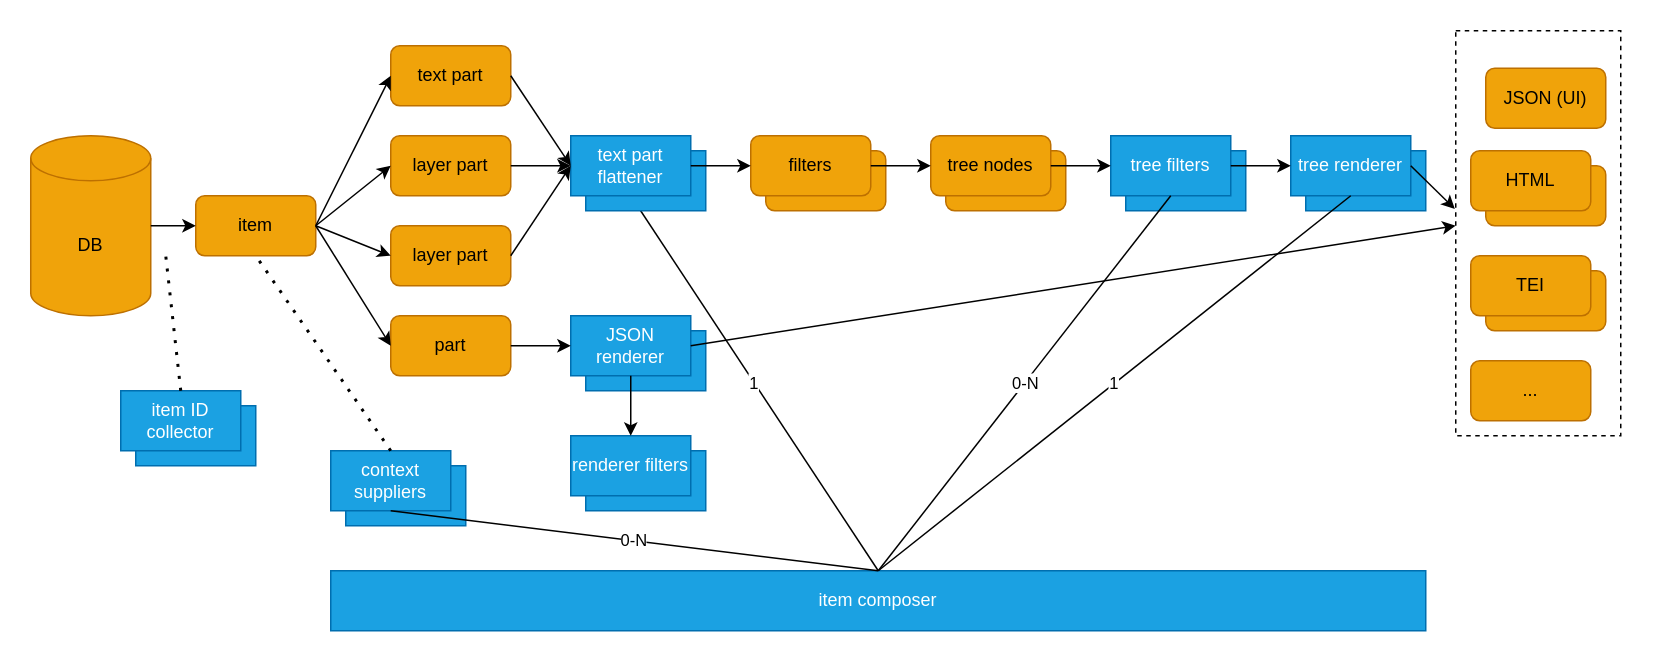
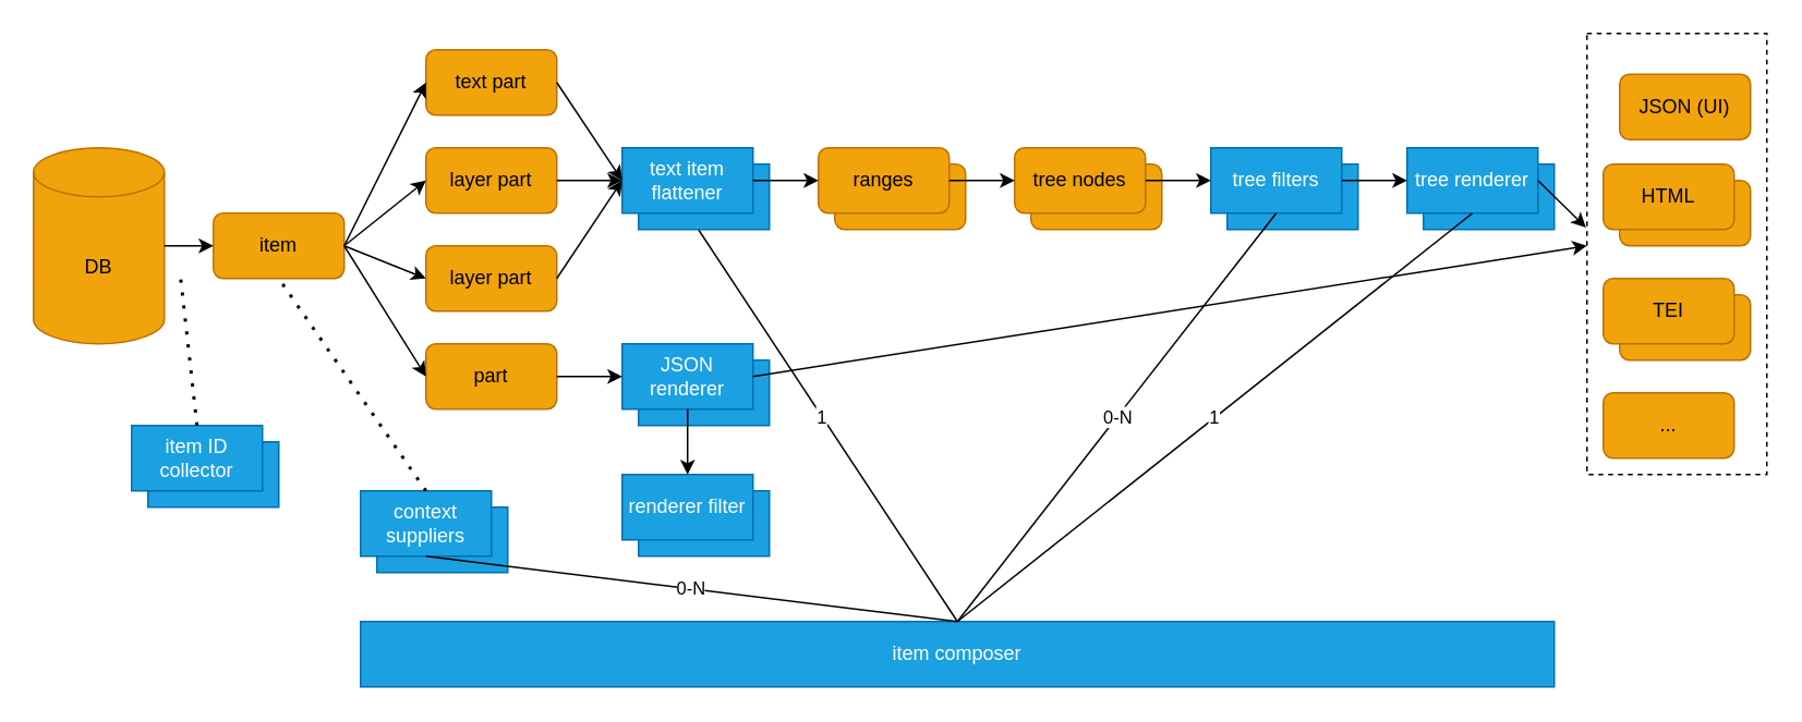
  <mxCell id="0" />
  <mxCell id="1" parent="0" />
  <mxCell id="2" value="1" style="endArrow=none;html=1;rounded=0;exitX=0.5;exitY=0;exitDx=0;exitDy=0;entryX=0.5;entryY=1;entryDx=0;entryDy=0;" edge="1" parent="1" source="51" target="17"><mxGeometry width="50" height="50" relative="1" as="geometry"><mxPoint x="470" y="430" as="sourcePoint" /><mxPoint x="270" y="350" as="targetPoint" /></mxGeometry></mxCell>
  <mxCell id="3" value="" style="rounded=0;whiteSpace=wrap;html=1;fillColor=none;dashed=1;" vertex="1" parent="1"><mxGeometry x="970" y="20" width="110" height="270" as="geometry" /></mxCell>
  <mxCell id="4" value="" style="rounded=1;whiteSpace=wrap;html=1;fillColor=#f0a30a;fontColor=#000000;strokeColor=#BD7000;" vertex="1" parent="1"><mxGeometry x="990" y="180" width="80" height="40" as="geometry" /></mxCell>
  <mxCell id="5" value="" style="rounded=1;whiteSpace=wrap;html=1;fillColor=#f0a30a;fontColor=#000000;strokeColor=#BD7000;" vertex="1" parent="1"><mxGeometry x="990" y="110" width="80" height="40" as="geometry" /></mxCell>
  <mxCell id="6" value="" style="rounded=0;whiteSpace=wrap;html=1;fillColor=#1ba1e2;fontColor=#ffffff;strokeColor=#006EAF;" vertex="1" parent="1"><mxGeometry x="870" y="100" width="80" height="40" as="geometry" /></mxCell>
  <mxCell id="7" value="" style="rounded=0;whiteSpace=wrap;html=1;fillColor=#1ba1e2;fontColor=#ffffff;strokeColor=#006EAF;" vertex="1" parent="1"><mxGeometry x="390" y="100" width="80" height="40" as="geometry" /></mxCell>
  <mxCell id="8" value="" style="rounded=0;whiteSpace=wrap;html=1;fillColor=#1ba1e2;fontColor=#ffffff;strokeColor=#006EAF;" vertex="1" parent="1"><mxGeometry x="750" y="100" width="80" height="40" as="geometry" /></mxCell>
  <mxCell id="9" value="" style="rounded=1;whiteSpace=wrap;html=1;fillColor=#f0a30a;fontColor=#000000;strokeColor=#BD7000;" vertex="1" parent="1"><mxGeometry x="630" y="100" width="80" height="40" as="geometry" /></mxCell>
  <mxCell id="10" value="" style="rounded=1;whiteSpace=wrap;html=1;fillColor=#f0a30a;fontColor=#000000;strokeColor=#BD7000;" vertex="1" parent="1"><mxGeometry x="510" y="100" width="80" height="40" as="geometry" /></mxCell>
  <mxCell id="11" value="DB" style="shape=cylinder3;whiteSpace=wrap;html=1;boundedLbl=1;backgroundOutline=1;size=15;fillColor=#f0a30a;fontColor=#000000;strokeColor=#BD7000;" vertex="1" parent="1"><mxGeometry x="20" y="90" width="80" height="120" as="geometry" /></mxCell>
  <mxCell id="12" value="item" style="rounded=1;whiteSpace=wrap;html=1;fillColor=#f0a30a;fontColor=#000000;strokeColor=#BD7000;" vertex="1" parent="1"><mxGeometry x="130" y="130" width="80" height="40" as="geometry" /></mxCell>
  <mxCell id="13" value="text part" style="rounded=1;whiteSpace=wrap;html=1;fillColor=#f0a30a;fontColor=#000000;strokeColor=#BD7000;" vertex="1" parent="1"><mxGeometry x="260" y="30" width="80" height="40" as="geometry" /></mxCell>
  <mxCell id="14" value="layer part" style="rounded=1;whiteSpace=wrap;html=1;fillColor=#f0a30a;fontColor=#000000;strokeColor=#BD7000;" vertex="1" parent="1"><mxGeometry x="260" y="90" width="80" height="40" as="geometry" /></mxCell>
  <mxCell id="15" value="layer part" style="rounded=1;whiteSpace=wrap;html=1;fillColor=#f0a30a;fontColor=#000000;strokeColor=#BD7000;" vertex="1" parent="1"><mxGeometry x="260" y="150" width="80" height="40" as="geometry" /></mxCell>
  <mxCell id="16" value="part" style="rounded=1;whiteSpace=wrap;html=1;fillColor=#f0a30a;fontColor=#000000;strokeColor=#BD7000;" vertex="1" parent="1"><mxGeometry x="260" y="210" width="80" height="40" as="geometry" /></mxCell>
- <mxCell id="17" value="text part flattener" style="rounded=0;whiteSpace=wrap;html=1;fillColor=#1ba1e2;fontColor=#ffffff;strokeColor=#006EAF;" vertex="1" parent="1"><mxGeometry x="380" y="90" width="80" height="40" as="geometry" /></mxCell>
- <mxCell id="18" value="filters" style="rounded=1;whiteSpace=wrap;html=1;fillColor=#f0a30a;fontColor=#000000;strokeColor=#BD7000;" vertex="1" parent="1"><mxGeometry x="500" y="90" width="80" height="40" as="geometry" /></mxCell>
+ <mxCell id="17" value="text item flattener" style="rounded=0;whiteSpace=wrap;html=1;fillColor=#1ba1e2;fontColor=#ffffff;strokeColor=#006EAF;" vertex="1" parent="1"><mxGeometry x="380" y="90" width="80" height="40" as="geometry" /></mxCell>
+ <mxCell id="18" value="ranges" style="rounded=1;whiteSpace=wrap;html=1;fillColor=#f0a30a;fontColor=#000000;strokeColor=#BD7000;" vertex="1" parent="1"><mxGeometry x="500" y="90" width="80" height="40" as="geometry" /></mxCell>
  <mxCell id="19" value="tree nodes" style="rounded=1;whiteSpace=wrap;html=1;fillColor=#f0a30a;fontColor=#000000;strokeColor=#BD7000;" vertex="1" parent="1"><mxGeometry x="620" y="90" width="80" height="40" as="geometry" /></mxCell>
  <mxCell id="20" value="tree filters" style="rounded=0;whiteSpace=wrap;html=1;fillColor=#1ba1e2;fontColor=#ffffff;strokeColor=#006EAF;" vertex="1" parent="1"><mxGeometry x="740" y="90" width="80" height="40" as="geometry" /></mxCell>
  <mxCell id="21" value="tree renderer" style="rounded=0;whiteSpace=wrap;html=1;fillColor=#1ba1e2;fontColor=#ffffff;strokeColor=#006EAF;" vertex="1" parent="1"><mxGeometry x="860" y="90" width="80" height="40" as="geometry" /></mxCell>
  <mxCell id="22" value="JSON (UI)" style="rounded=1;whiteSpace=wrap;html=1;fillColor=#f0a30a;fontColor=#000000;strokeColor=#BD7000;" vertex="1" parent="1"><mxGeometry x="990" y="45" width="80" height="40" as="geometry" /></mxCell>
  <mxCell id="23" value="HTML" style="rounded=1;whiteSpace=wrap;html=1;fillColor=#f0a30a;fontColor=#000000;strokeColor=#BD7000;" vertex="1" parent="1"><mxGeometry x="980" y="100" width="80" height="40" as="geometry" /></mxCell>
  <mxCell id="24" value="TEI" style="rounded=1;whiteSpace=wrap;html=1;fillColor=#f0a30a;fontColor=#000000;strokeColor=#BD7000;" vertex="1" parent="1"><mxGeometry x="980" y="170" width="80" height="40" as="geometry" /></mxCell>
  <mxCell id="25" value="" style="rounded=0;whiteSpace=wrap;html=1;fillColor=#1ba1e2;fontColor=#ffffff;strokeColor=#006EAF;" vertex="1" parent="1"><mxGeometry x="390" y="220" width="80" height="40" as="geometry" /></mxCell>
  <mxCell id="26" value="JSON renderer" style="rounded=0;whiteSpace=wrap;html=1;fillColor=#1ba1e2;fontColor=#ffffff;strokeColor=#006EAF;" vertex="1" parent="1"><mxGeometry x="380" y="210" width="80" height="40" as="geometry" /></mxCell>
  <mxCell id="27" value="" style="rounded=0;whiteSpace=wrap;html=1;fillColor=#1ba1e2;fontColor=#ffffff;strokeColor=#006EAF;" vertex="1" parent="1"><mxGeometry x="390" y="300" width="80" height="40" as="geometry" /></mxCell>
- <mxCell id="28" value="renderer filters" style="rounded=0;whiteSpace=wrap;html=1;fillColor=#1ba1e2;fontColor=#ffffff;strokeColor=#006EAF;" vertex="1" parent="1"><mxGeometry x="380" y="290" width="80" height="40" as="geometry" /></mxCell>
+ <mxCell id="28" value="renderer filter" style="rounded=0;whiteSpace=wrap;html=1;fillColor=#1ba1e2;fontColor=#ffffff;strokeColor=#006EAF;" vertex="1" parent="1"><mxGeometry x="380" y="290" width="80" height="40" as="geometry" /></mxCell>
  <mxCell id="29" value="" style="rounded=0;whiteSpace=wrap;html=1;fillColor=#1ba1e2;fontColor=#ffffff;strokeColor=#006EAF;" vertex="1" parent="1"><mxGeometry x="90" y="270" width="80" height="40" as="geometry" /></mxCell>
  <mxCell id="30" value="item ID collector" style="rounded=0;whiteSpace=wrap;html=1;fillColor=#1ba1e2;fontColor=#ffffff;strokeColor=#006EAF;" vertex="1" parent="1"><mxGeometry x="80" y="260" width="80" height="40" as="geometry" /></mxCell>
  <mxCell id="31" value="" style="endArrow=classic;html=1;rounded=0;exitX=1;exitY=0.5;exitDx=0;exitDy=0;exitPerimeter=0;entryX=0;entryY=0.5;entryDx=0;entryDy=0;" edge="1" parent="1" source="11" target="12"><mxGeometry width="50" height="50" relative="1" as="geometry"><mxPoint x="610" y="420" as="sourcePoint" /><mxPoint x="660" y="370" as="targetPoint" /></mxGeometry></mxCell>
  <mxCell id="32" value="" style="endArrow=classic;html=1;rounded=0;exitX=1;exitY=0.5;exitDx=0;exitDy=0;entryX=0;entryY=0.5;entryDx=0;entryDy=0;" edge="1" parent="1" source="12" target="13"><mxGeometry width="50" height="50" relative="1" as="geometry"><mxPoint x="110" y="113" as="sourcePoint" /><mxPoint x="140" y="113" as="targetPoint" /></mxGeometry></mxCell>
  <mxCell id="33" value="" style="endArrow=classic;html=1;rounded=0;exitX=1;exitY=0.5;exitDx=0;exitDy=0;entryX=0;entryY=0.5;entryDx=0;entryDy=0;" edge="1" parent="1" source="12" target="14"><mxGeometry width="50" height="50" relative="1" as="geometry"><mxPoint x="220" y="160" as="sourcePoint" /><mxPoint x="270" y="60" as="targetPoint" /></mxGeometry></mxCell>
  <mxCell id="34" value="" style="endArrow=classic;html=1;rounded=0;exitX=1;exitY=0.5;exitDx=0;exitDy=0;entryX=0;entryY=0.5;entryDx=0;entryDy=0;" edge="1" parent="1" source="12" target="15"><mxGeometry width="50" height="50" relative="1" as="geometry"><mxPoint x="230" y="170" as="sourcePoint" /><mxPoint x="280" y="70" as="targetPoint" /></mxGeometry></mxCell>
  <mxCell id="35" value="" style="endArrow=classic;html=1;rounded=0;exitX=1;exitY=0.5;exitDx=0;exitDy=0;entryX=0;entryY=0.5;entryDx=0;entryDy=0;" edge="1" parent="1" source="12" target="16"><mxGeometry width="50" height="50" relative="1" as="geometry"><mxPoint x="240" y="180" as="sourcePoint" /><mxPoint x="290" y="80" as="targetPoint" /></mxGeometry></mxCell>
  <mxCell id="36" value="" style="endArrow=classic;html=1;rounded=0;exitX=1;exitY=0.5;exitDx=0;exitDy=0;entryX=0;entryY=0.5;entryDx=0;entryDy=0;" edge="1" parent="1" source="13" target="17"><mxGeometry width="50" height="50" relative="1" as="geometry"><mxPoint x="260" y="200" as="sourcePoint" /><mxPoint x="310" y="100" as="targetPoint" /></mxGeometry></mxCell>
  <mxCell id="37" value="" style="endArrow=classic;html=1;rounded=0;exitX=1;exitY=0.5;exitDx=0;exitDy=0;entryX=0;entryY=0.5;entryDx=0;entryDy=0;" edge="1" parent="1" source="14" target="17"><mxGeometry width="50" height="50" relative="1" as="geometry"><mxPoint x="270" y="210" as="sourcePoint" /><mxPoint x="320" y="110" as="targetPoint" /></mxGeometry></mxCell>
  <mxCell id="38" value="" style="endArrow=classic;html=1;rounded=0;exitX=1;exitY=0.5;exitDx=0;exitDy=0;entryX=0;entryY=0.5;entryDx=0;entryDy=0;" edge="1" parent="1" source="15" target="17"><mxGeometry width="50" height="50" relative="1" as="geometry"><mxPoint x="280" y="220" as="sourcePoint" /><mxPoint x="330" y="120" as="targetPoint" /></mxGeometry></mxCell>
  <mxCell id="39" value="" style="endArrow=classic;html=1;rounded=0;exitX=1;exitY=0.5;exitDx=0;exitDy=0;entryX=0;entryY=0.5;entryDx=0;entryDy=0;" edge="1" parent="1" source="16" target="26"><mxGeometry width="50" height="50" relative="1" as="geometry"><mxPoint x="290" y="230" as="sourcePoint" /><mxPoint x="340" y="130" as="targetPoint" /></mxGeometry></mxCell>
  <mxCell id="40" value="" style="endArrow=classic;html=1;rounded=0;exitX=0.5;exitY=1;exitDx=0;exitDy=0;entryX=0.5;entryY=0;entryDx=0;entryDy=0;" edge="1" parent="1" source="26" target="28"><mxGeometry width="50" height="50" relative="1" as="geometry"><mxPoint x="300" y="240" as="sourcePoint" /><mxPoint x="350" y="140" as="targetPoint" /></mxGeometry></mxCell>
  <mxCell id="41" value="" style="endArrow=none;dashed=1;html=1;dashPattern=1 3;strokeWidth=2;rounded=0;exitX=0.5;exitY=0;exitDx=0;exitDy=0;" edge="1" parent="1" source="30"><mxGeometry width="50" height="50" relative="1" as="geometry"><mxPoint x="610" y="420" as="sourcePoint" /><mxPoint x="110" y="170" as="targetPoint" /></mxGeometry></mxCell>
  <mxCell id="42" value="" style="endArrow=classic;html=1;rounded=0;" edge="1" parent="1" source="17" target="18"><mxGeometry width="50" height="50" relative="1" as="geometry"><mxPoint x="460" y="110" as="sourcePoint" /><mxPoint x="500" y="110" as="targetPoint" /></mxGeometry></mxCell>
  <mxCell id="43" value="" style="endArrow=classic;html=1;rounded=0;entryX=0;entryY=0.5;entryDx=0;entryDy=0;exitX=1;exitY=0.5;exitDx=0;exitDy=0;" edge="1" parent="1" source="18" target="19"><mxGeometry width="50" height="50" relative="1" as="geometry"><mxPoint x="565" y="109.71" as="sourcePoint" /><mxPoint x="605" y="109.71" as="targetPoint" /></mxGeometry></mxCell>
  <mxCell id="44" value="" style="endArrow=classic;html=1;rounded=0;entryX=0;entryY=0.5;entryDx=0;entryDy=0;exitX=1;exitY=0.5;exitDx=0;exitDy=0;" edge="1" parent="1" source="19" target="20"><mxGeometry width="50" height="50" relative="1" as="geometry"><mxPoint x="480" y="130" as="sourcePoint" /><mxPoint x="520" y="130" as="targetPoint" /></mxGeometry></mxCell>
  <mxCell id="45" value="" style="endArrow=classic;html=1;rounded=0;entryX=0;entryY=0.5;entryDx=0;entryDy=0;exitX=1;exitY=0.5;exitDx=0;exitDy=0;" edge="1" parent="1" source="20" target="21"><mxGeometry width="50" height="50" relative="1" as="geometry"><mxPoint x="490" y="140" as="sourcePoint" /><mxPoint x="530" y="140" as="targetPoint" /></mxGeometry></mxCell>
  <mxCell id="46" value="" style="endArrow=classic;html=1;rounded=0;entryX=-0.006;entryY=0.46;entryDx=0;entryDy=0;exitX=1;exitY=0.5;exitDx=0;exitDy=0;entryPerimeter=0;" edge="1" parent="1" source="21"><mxGeometry width="50" height="50" relative="1" as="geometry"><mxPoint x="950" y="120" as="sourcePoint" /><mxPoint x="969.4" y="138.8" as="targetPoint" /></mxGeometry></mxCell>
  <mxCell id="47" value="..." style="rounded=1;whiteSpace=wrap;html=1;fillColor=#f0a30a;fontColor=#000000;strokeColor=#BD7000;" vertex="1" parent="1"><mxGeometry x="980" y="240" width="80" height="40" as="geometry" /></mxCell>
  <mxCell id="48" value="" style="endArrow=classic;html=1;rounded=0;entryX=0;entryY=0.5;entryDx=0;entryDy=0;exitX=1;exitY=0.5;exitDx=0;exitDy=0;" edge="1" parent="1" source="26"><mxGeometry width="50" height="50" relative="1" as="geometry"><mxPoint x="950" y="120" as="sourcePoint" /><mxPoint x="970" y="150" as="targetPoint" /></mxGeometry></mxCell>
  <mxCell id="49" value="" style="rounded=0;whiteSpace=wrap;html=1;fillColor=#1ba1e2;fontColor=#ffffff;strokeColor=#006EAF;" vertex="1" parent="1"><mxGeometry x="230" y="310" width="80" height="40" as="geometry" /></mxCell>
  <mxCell id="50" value="context suppliers" style="rounded=0;whiteSpace=wrap;html=1;fillColor=#1ba1e2;fontColor=#ffffff;strokeColor=#006EAF;" vertex="1" parent="1"><mxGeometry x="220" y="300" width="80" height="40" as="geometry" /></mxCell>
  <mxCell id="51" value="item composer" style="rounded=0;whiteSpace=wrap;html=1;fillColor=#1ba1e2;fontColor=#ffffff;strokeColor=#006EAF;" vertex="1" parent="1"><mxGeometry x="220" y="380" width="730" height="40" as="geometry" /></mxCell>
  <mxCell id="52" value="0-N" style="endArrow=none;html=1;rounded=0;exitX=0.5;exitY=0;exitDx=0;exitDy=0;entryX=0.5;entryY=1;entryDx=0;entryDy=0;" edge="1" parent="1" source="51" target="50"><mxGeometry width="50" height="50" relative="1" as="geometry"><mxPoint x="470" y="430" as="sourcePoint" /><mxPoint x="130" y="310" as="targetPoint" /></mxGeometry></mxCell>
  <mxCell id="53" value="0-N" style="endArrow=none;html=1;rounded=0;exitX=0.5;exitY=0;exitDx=0;exitDy=0;entryX=0.5;entryY=1;entryDx=0;entryDy=0;" edge="1" parent="1" source="51" target="20"><mxGeometry width="50" height="50" relative="1" as="geometry"><mxPoint x="480" y="440" as="sourcePoint" /><mxPoint x="280" y="360" as="targetPoint" /></mxGeometry></mxCell>
  <mxCell id="54" value="1" style="endArrow=none;html=1;rounded=0;exitX=0.5;exitY=0;exitDx=0;exitDy=0;entryX=0.5;entryY=1;entryDx=0;entryDy=0;" edge="1" parent="1" source="51" target="21"><mxGeometry width="50" height="50" relative="1" as="geometry"><mxPoint x="490" y="450" as="sourcePoint" /><mxPoint x="290" y="370" as="targetPoint" /></mxGeometry></mxCell>
  <mxCell id="55" value="" style="endArrow=none;dashed=1;html=1;dashPattern=1 3;strokeWidth=2;rounded=0;exitX=0.5;exitY=0;exitDx=0;exitDy=0;entryX=0.5;entryY=1;entryDx=0;entryDy=0;" edge="1" parent="1" source="50" target="12"><mxGeometry width="50" height="50" relative="1" as="geometry"><mxPoint x="130" y="270" as="sourcePoint" /><mxPoint x="120" y="180" as="targetPoint" /></mxGeometry></mxCell>
